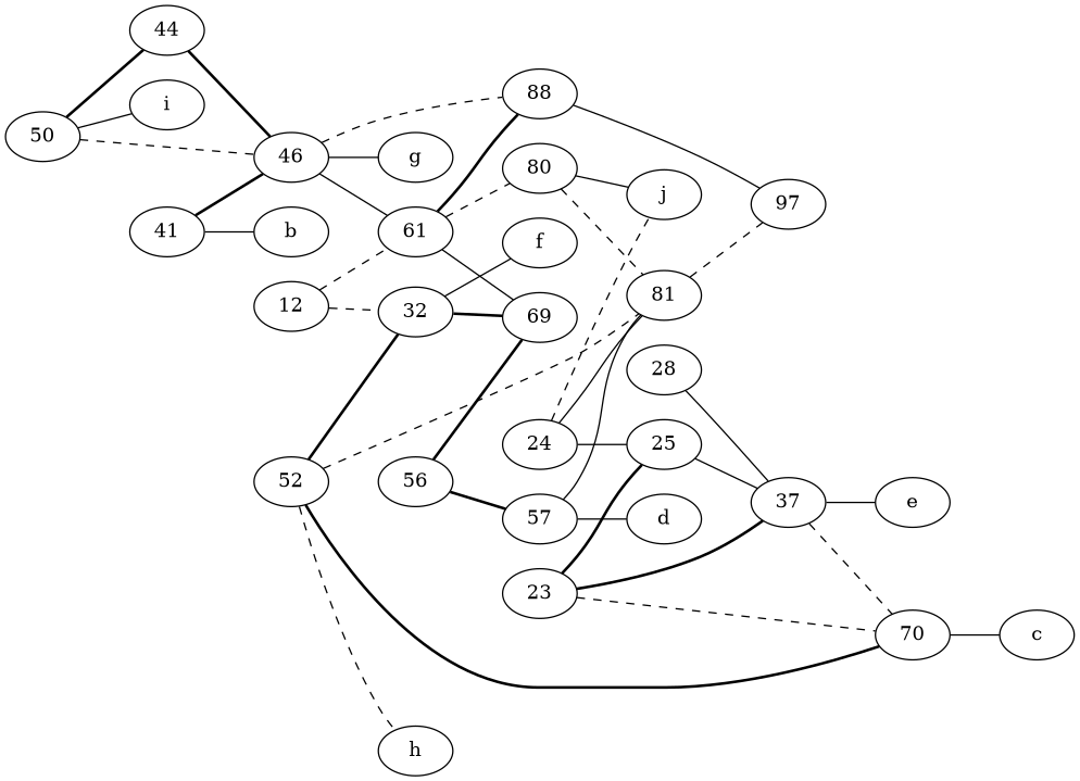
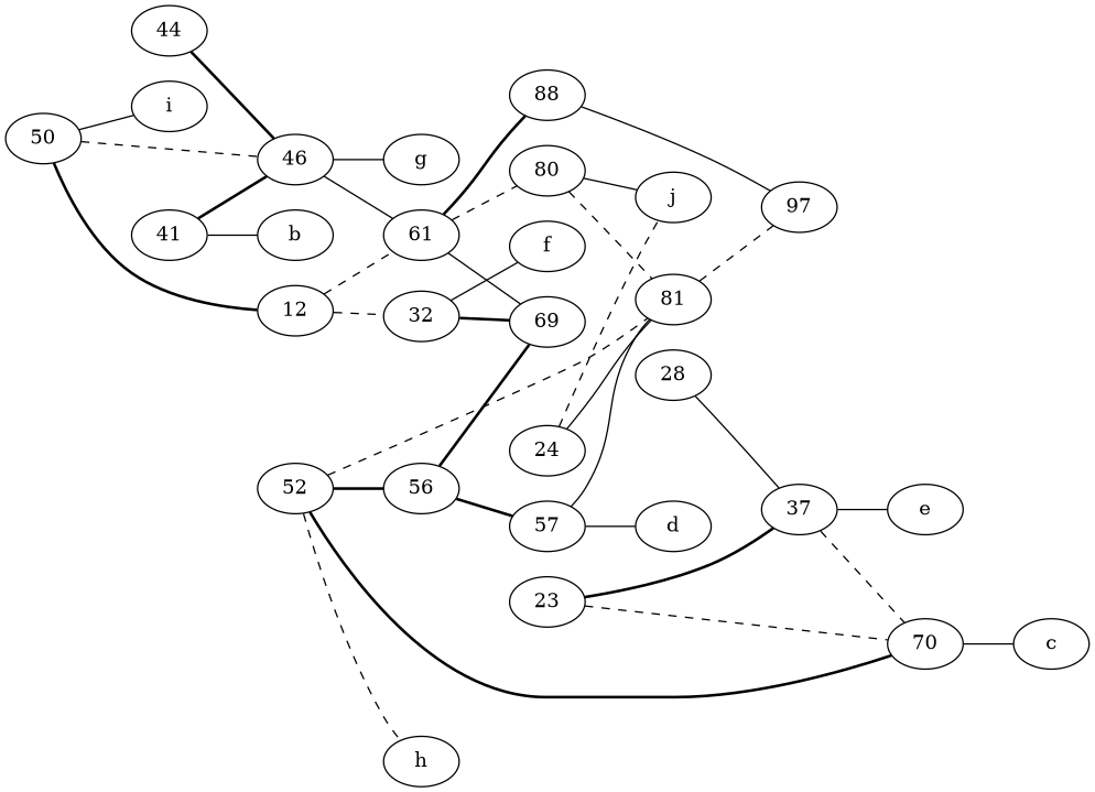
  graph {
    rankdir=LR
    node [labelfontsize=50]
    edge [style=solid]
    n1 [label=50]
    12
    i
    46
    n5 [label=32]
    n6 [label=61]
    g
    88
    69
    f
    80
    23
-   25
    37
    70
    e
    c
    24
    81
    j
    97
    28
    52
    56
    h
    41
    b
    44
    57
    d
-   n1 -- 44 [style=bold]
+   n1 -- 12 [style=bold]
    n1 -- i
    n1 -- 46 [style=dashed]
    12 -- n5 [style=dashed]
    12 -- n6 [style=dashed]
    46 -- n6
    46 -- g
-   46 -- 88 [style=dashed]
    n5 -- 69 [style=bold]
    n5 -- f
    n6 -- 88 [style=bold]
    n6 -- 69
    n6 -- 80 [style=dashed]
    88 -- 97
    80 -- 81 [style=dashed]
    80 -- j
-   23 -- 25 [style=bold]
    23 -- 37 [style=bold]
    23 -- 70 [style=dashed]
-   25 -- 37
    37 -- 70 [style=dashed]
    37 -- e
    70 -- c
-   24 -- 25
    24 -- 81
    24 -- j [style=dashed]
    81 -- 97 [style=dashed]
    28 -- 37
    52 -- 70 [style=bold]
    52 -- 81 [style=dashed]
-   52 -- n5 [style=bold]
+   52 -- 56 [style=bold]
    52 -- h [style=dashed]
    56 -- 69 [style=bold]
    56 -- 57 [style=bold]
    41 -- 46 [style=bold]
    41 -- b
    44 -- 46 [style=bold]
    57 -- 81
    57 -- d
  }
